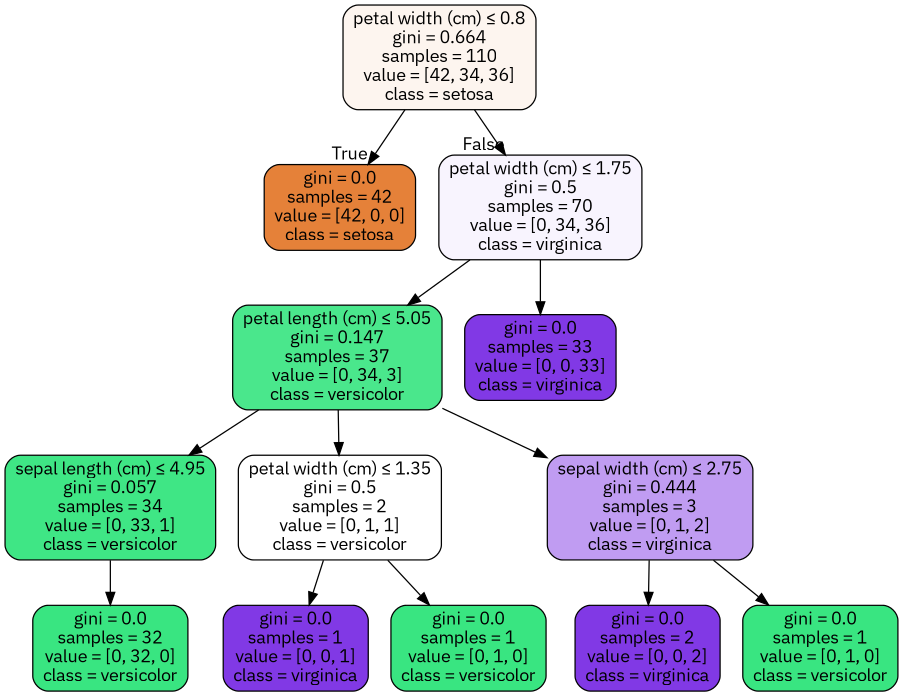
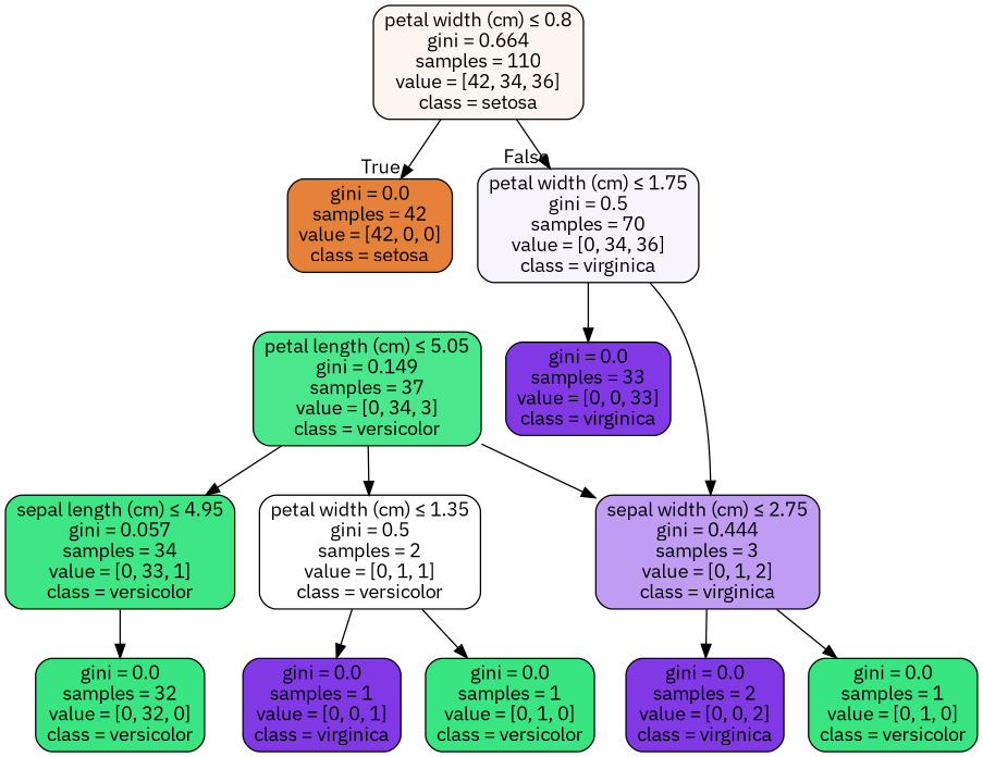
  digraph {
    fontname="IBM Plex Sans"
    node [color=black fillcolor="#8139e5" fontname="IBM Plex Sans" shape=box style="filled, rounded"]
    edge [fontname="IBM Plex Sans"]
    n1 [fillcolor="#fdf5ef" label=<petal width (cm) &le; 0.8<br/>gini = 0.664<br/>samples = 110<br/>value = [42, 34, 36]<br/>class = setosa>]
    n2 [fillcolor="#e58139" label=<gini = 0.0<br/>samples = 42<br/>value = [42, 0, 0]<br/>class = setosa>]
    n3 [fillcolor="#f8f4fe" label=<petal width (cm) &le; 1.75<br/>gini = 0.5<br/>samples = 70<br/>value = [0, 34, 36]<br/>class = virginica>]
-   n4 [fillcolor="#4ae78c" label=<petal length (cm) &le; 5.05<br/>gini = 0.147<br/>samples = 37<br/>value = [0, 34, 3]<br/>class = versicolor>]
+   n4 [fillcolor="#4ae78c" label=<petal length (cm) &le; 5.05<br/>gini = 0.149<br/>samples = 37<br/>value = [0, 34, 3]<br/>class = versicolor>]
    n5 [label=<gini = 0.0<br/>samples = 33<br/>value = [0, 0, 33]<br/>class = virginica>]
    n6 [fillcolor="#3fe685" label=<sepal length (cm) &le; 4.95<br/>gini = 0.057<br/>samples = 34<br/>value = [0, 33, 1]<br/>class = versicolor>]
    n7 [fillcolor="#c09cf2" label=<sepal width (cm) &le; 2.75<br/>gini = 0.444<br/>samples = 3<br/>value = [0, 1, 2]<br/>class = virginica>]
    n8 [fillcolor="#ffffff" label=<petal width (cm) &le; 1.35<br/>gini = 0.5<br/>samples = 2<br/>value = [0, 1, 1]<br/>class = versicolor>]
    n9 [fillcolor="#39e581" label=<gini = 0.0<br/>samples = 32<br/>value = [0, 32, 0]<br/>class = versicolor>]
    n10 [fillcolor="#39e581" label=<gini = 0.0<br/>samples = 1<br/>value = [0, 1, 0]<br/>class = versicolor>]
    n11 [label=<gini = 0.0<br/>samples = 2<br/>value = [0, 0, 2]<br/>class = virginica>]
    n12 [fillcolor="#39e581" label=<gini = 0.0<br/>samples = 1<br/>value = [0, 1, 0]<br/>class = versicolor>]
    n13 [label=<gini = 0.0<br/>samples = 1<br/>value = [0, 0, 1]<br/>class = virginica>]
    n1 -> n2 [headlabel=True labelangle=45 labeldistance=2.5]
    n1 -> n3 [headlabel=False labelangle=-45 labeldistance=2.5]
-   n3 -> n4
+   n3 -> n7
    n3 -> n5
    n4 -> n6
    n4 -> n7
    n4 -> n8
    n6 -> n9
    n7 -> n10
    n7 -> n11
    n8 -> n12
    n8 -> n13
  }
